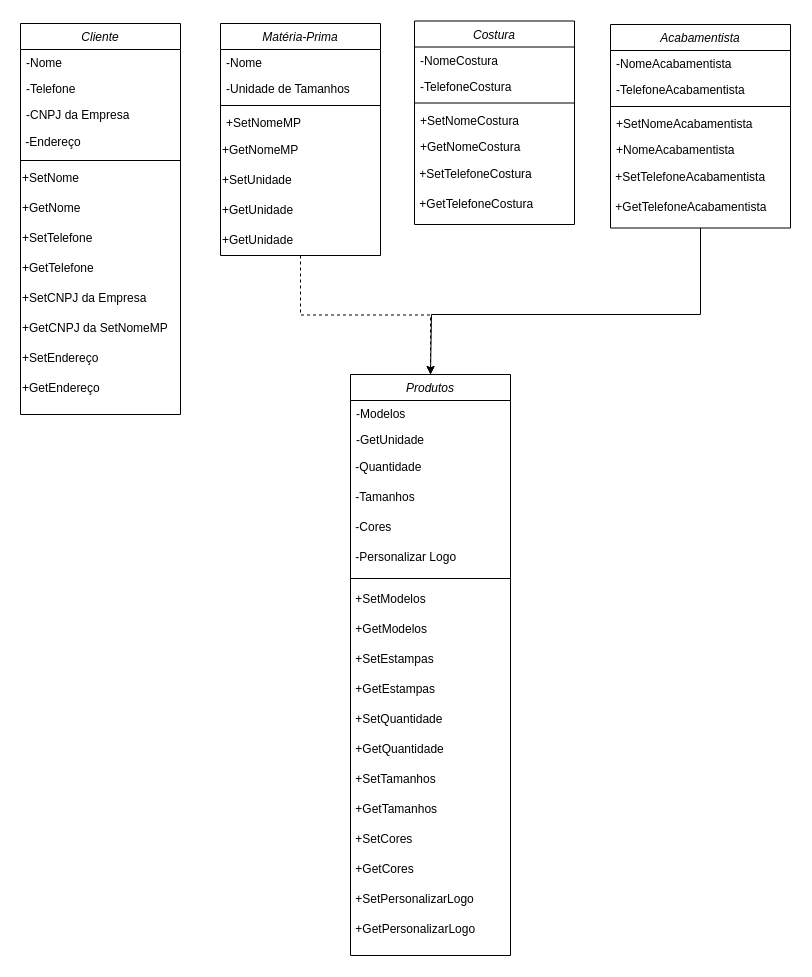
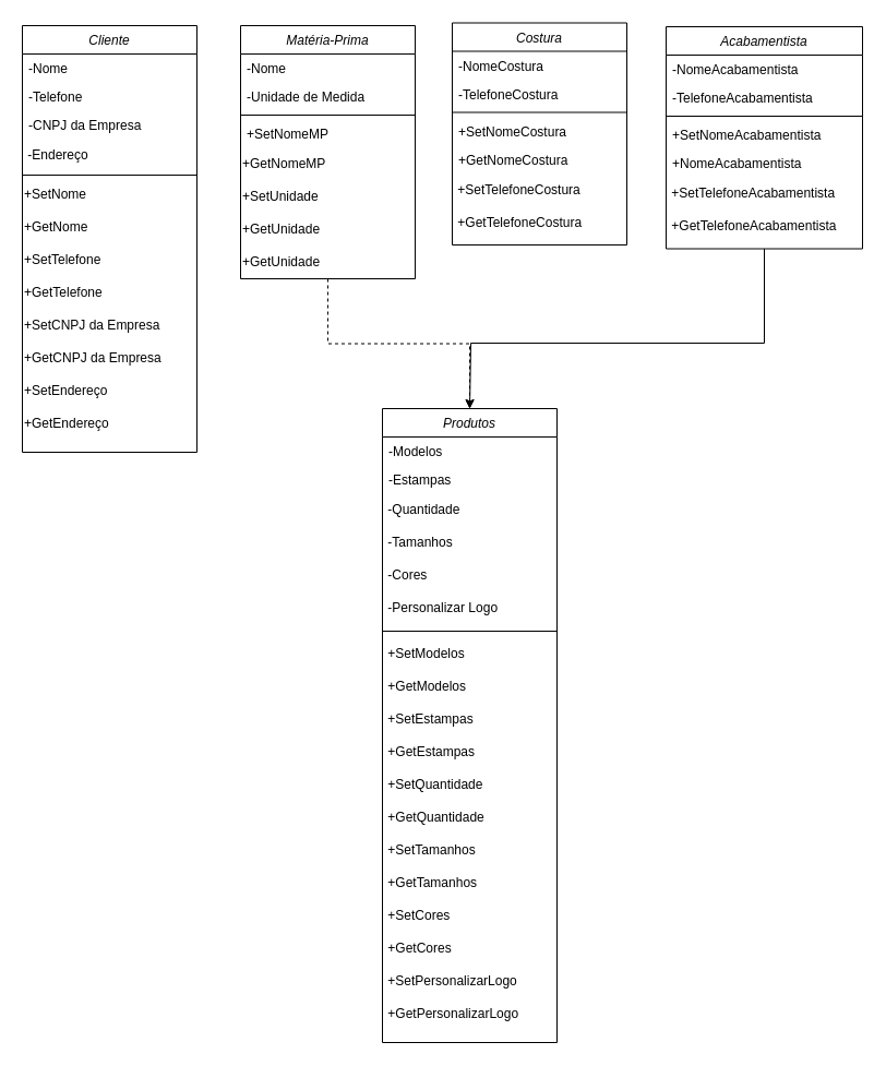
  <mxCell id="0" />
  <mxCell id="1" parent="0" />
  <mxCell id="2" value="Cliente" style="swimlane;fontStyle=2;align=center;verticalAlign=top;childLayout=stackLayout;horizontal=1;startSize=26;horizontalStack=0;resizeParent=1;resizeLast=0;collapsible=1;marginBottom=0;rounded=0;shadow=0;strokeWidth=1;" parent="1" vertex="1"><mxGeometry x="20" y="23" width="160" height="391" as="geometry"><mxRectangle x="230" y="140" width="160" height="26" as="alternateBounds" /></mxGeometry></mxCell>
  <mxCell id="3" value="-Nome" style="text;align=left;verticalAlign=top;spacingLeft=4;spacingRight=4;overflow=hidden;rotatable=0;points=[[0,0.5],[1,0.5]];portConstraint=eastwest;" parent="2" vertex="1"><mxGeometry y="26" width="160" height="26" as="geometry" /></mxCell>
  <mxCell id="4" value="-Telefone" style="text;align=left;verticalAlign=top;spacingLeft=4;spacingRight=4;overflow=hidden;rotatable=0;points=[[0,0.5],[1,0.5]];portConstraint=eastwest;rounded=0;shadow=0;html=0;" parent="2" vertex="1"><mxGeometry y="52" width="160" height="26" as="geometry" /></mxCell>
  <mxCell id="5" value="-CNPJ da Empresa" style="text;align=left;verticalAlign=top;spacingLeft=4;spacingRight=4;overflow=hidden;rotatable=0;points=[[0,0.5],[1,0.5]];portConstraint=eastwest;rounded=0;shadow=0;html=0;" parent="2" vertex="1"><mxGeometry y="78" width="160" height="26" as="geometry" /></mxCell>
  <mxCell id="6" value="&amp;nbsp;-Endereço" style="text;html=1;align=left;verticalAlign=middle;resizable=0;points=[];autosize=1;strokeColor=none;fillColor=none;" parent="2" vertex="1"><mxGeometry y="104" width="160" height="30" as="geometry" /></mxCell>
  <mxCell id="7" value="" style="line;html=1;strokeWidth=1;align=left;verticalAlign=middle;spacingTop=-1;spacingLeft=3;spacingRight=3;rotatable=0;labelPosition=right;points=[];portConstraint=eastwest;" parent="2" vertex="1"><mxGeometry y="134" width="160" height="6" as="geometry" /></mxCell>
  <mxCell id="8" value="+SetNome" style="text;html=1;align=left;verticalAlign=middle;resizable=0;points=[];autosize=1;strokeColor=none;fillColor=none;" parent="2" vertex="1"><mxGeometry y="140" width="160" height="30" as="geometry" /></mxCell>
  <mxCell id="9" value="+GetNome" style="text;html=1;align=left;verticalAlign=middle;resizable=0;points=[];autosize=1;strokeColor=none;fillColor=none;" parent="2" vertex="1"><mxGeometry y="170" width="160" height="30" as="geometry" /></mxCell>
  <mxCell id="10" value="+SetTelefone" style="text;html=1;align=left;verticalAlign=middle;resizable=0;points=[];autosize=1;strokeColor=none;fillColor=none;" parent="2" vertex="1"><mxGeometry y="200" width="160" height="30" as="geometry" /></mxCell>
  <mxCell id="11" value="+GetTelefone" style="text;html=1;align=left;verticalAlign=middle;resizable=0;points=[];autosize=1;strokeColor=none;fillColor=none;" parent="2" vertex="1"><mxGeometry y="230" width="160" height="30" as="geometry" /></mxCell>
  <mxCell id="12" value="+SetCNPJ da Empresa" style="text;html=1;align=left;verticalAlign=middle;resizable=0;points=[];autosize=1;strokeColor=none;fillColor=none;" parent="2" vertex="1"><mxGeometry y="260" width="160" height="30" as="geometry" /></mxCell>
- <mxCell id="13" value="+GetCNPJ da SetNomeMP" style="text;html=1;align=left;verticalAlign=middle;resizable=0;points=[];autosize=1;strokeColor=none;fillColor=none;" parent="2" vertex="1"><mxGeometry y="290" width="160" height="30" as="geometry" /></mxCell>
+ <mxCell id="13" value="+GetCNPJ da Empresa" style="text;html=1;align=left;verticalAlign=middle;resizable=0;points=[];autosize=1;strokeColor=none;fillColor=none;" parent="2" vertex="1"><mxGeometry y="290" width="160" height="30" as="geometry" /></mxCell>
  <mxCell id="14" value="+SetEndereço" style="text;html=1;align=left;verticalAlign=middle;resizable=0;points=[];autosize=1;strokeColor=none;fillColor=none;" parent="2" vertex="1"><mxGeometry y="320" width="160" height="30" as="geometry" /></mxCell>
  <mxCell id="15" value="+GetEndereço" style="text;html=1;align=left;verticalAlign=middle;resizable=0;points=[];autosize=1;strokeColor=none;fillColor=none;" parent="2" vertex="1"><mxGeometry y="350" width="160" height="30" as="geometry" /></mxCell>
  <mxCell id="16" style="edgeStyle=orthogonalEdgeStyle;rounded=0;orthogonalLoop=1;jettySize=auto;html=1;entryX=0.5;entryY=0;entryDx=0;entryDy=0;dashed=1;" edge="1" parent="1" source="17" target="43"><mxGeometry relative="1" as="geometry" /></mxCell>
  <mxCell id="17" value="Matéria-Prima" style="swimlane;fontStyle=2;align=center;verticalAlign=top;childLayout=stackLayout;horizontal=1;startSize=26;horizontalStack=0;resizeParent=1;resizeLast=0;collapsible=1;marginBottom=0;rounded=0;shadow=0;strokeWidth=1;" parent="1" vertex="1"><mxGeometry x="220" y="23" width="160" height="232" as="geometry"><mxRectangle x="130" y="380" width="160" height="26" as="alternateBounds" /></mxGeometry></mxCell>
  <mxCell id="18" value="-Nome" style="text;align=left;verticalAlign=top;spacingLeft=4;spacingRight=4;overflow=hidden;rotatable=0;points=[[0,0.5],[1,0.5]];portConstraint=eastwest;" parent="17" vertex="1"><mxGeometry y="26" width="160" height="26" as="geometry" /></mxCell>
- <mxCell id="19" value="-Unidade de Tamanhos" style="text;align=left;verticalAlign=top;spacingLeft=4;spacingRight=4;overflow=hidden;rotatable=0;points=[[0,0.5],[1,0.5]];portConstraint=eastwest;rounded=0;shadow=0;html=0;" parent="17" vertex="1"><mxGeometry y="52" width="160" height="26" as="geometry" /></mxCell>
+ <mxCell id="19" value="-Unidade de Medida" style="text;align=left;verticalAlign=top;spacingLeft=4;spacingRight=4;overflow=hidden;rotatable=0;points=[[0,0.5],[1,0.5]];portConstraint=eastwest;rounded=0;shadow=0;html=0;" parent="17" vertex="1"><mxGeometry y="52" width="160" height="26" as="geometry" /></mxCell>
  <mxCell id="20" value="" style="line;html=1;strokeWidth=1;align=left;verticalAlign=middle;spacingTop=-1;spacingLeft=3;spacingRight=3;rotatable=0;labelPosition=right;points=[];portConstraint=eastwest;" parent="17" vertex="1"><mxGeometry y="78" width="160" height="8" as="geometry" /></mxCell>
  <mxCell id="21" value="+SetNomeMP" style="text;align=left;verticalAlign=top;spacingLeft=4;spacingRight=4;overflow=hidden;rotatable=0;points=[[0,0.5],[1,0.5]];portConstraint=eastwest;fontStyle=0" parent="17" vertex="1"><mxGeometry y="86" width="160" height="26" as="geometry" /></mxCell>
  <mxCell id="22" value="+GetNomeMP" style="text;html=1;align=left;verticalAlign=middle;resizable=0;points=[];autosize=1;strokeColor=none;fillColor=none;" parent="17" vertex="1"><mxGeometry y="112" width="160" height="30" as="geometry" /></mxCell>
  <mxCell id="23" value="+SetUnidade" style="text;html=1;align=left;verticalAlign=middle;resizable=0;points=[];autosize=1;strokeColor=none;fillColor=none;" parent="17" vertex="1"><mxGeometry y="142" width="160" height="30" as="geometry" /></mxCell>
  <mxCell id="24" value="+GetUnidade" style="text;html=1;align=left;verticalAlign=middle;resizable=0;points=[];autosize=1;strokeColor=none;fillColor=none;" parent="17" vertex="1"><mxGeometry y="172" width="160" height="30" as="geometry" /></mxCell>
  <mxCell id="25" value="+GetUnidade" style="text;html=1;align=left;verticalAlign=middle;resizable=0;points=[];autosize=1;strokeColor=none;fillColor=none;" parent="17" vertex="1"><mxGeometry y="202" width="160" height="30" as="geometry" /></mxCell>
  <mxCell id="26" value="Costura" style="swimlane;fontStyle=2;align=center;verticalAlign=top;childLayout=stackLayout;horizontal=1;startSize=26;horizontalStack=0;resizeParent=1;resizeLast=0;collapsible=1;marginBottom=0;rounded=0;shadow=0;strokeWidth=1;" parent="1" vertex="1"><mxGeometry x="414" y="20.5" width="160" height="203.5" as="geometry"><mxRectangle x="550" y="140" width="160" height="26" as="alternateBounds" /></mxGeometry></mxCell>
  <mxCell id="27" value="-NomeCostura" style="text;align=left;verticalAlign=top;spacingLeft=4;spacingRight=4;overflow=hidden;rotatable=0;points=[[0,0.5],[1,0.5]];portConstraint=eastwest;" parent="26" vertex="1"><mxGeometry y="26" width="160" height="26" as="geometry" /></mxCell>
  <mxCell id="28" value="-TelefoneCostura" style="text;align=left;verticalAlign=top;spacingLeft=4;spacingRight=4;overflow=hidden;rotatable=0;points=[[0,0.5],[1,0.5]];portConstraint=eastwest;rounded=0;shadow=0;html=0;" parent="26" vertex="1"><mxGeometry y="52" width="160" height="26" as="geometry" /></mxCell>
  <mxCell id="29" value="" style="line;html=1;strokeWidth=1;align=left;verticalAlign=middle;spacingTop=-1;spacingLeft=3;spacingRight=3;rotatable=0;labelPosition=right;points=[];portConstraint=eastwest;" parent="26" vertex="1"><mxGeometry y="78" width="160" height="8" as="geometry" /></mxCell>
  <mxCell id="30" value="+SetNomeCostura" style="text;align=left;verticalAlign=top;spacingLeft=4;spacingRight=4;overflow=hidden;rotatable=0;points=[[0,0.5],[1,0.5]];portConstraint=eastwest;" parent="26" vertex="1"><mxGeometry y="86" width="160" height="26" as="geometry" /></mxCell>
  <mxCell id="31" value="+GetNomeCostura" style="text;align=left;verticalAlign=top;spacingLeft=4;spacingRight=4;overflow=hidden;rotatable=0;points=[[0,0.5],[1,0.5]];portConstraint=eastwest;" parent="26" vertex="1"><mxGeometry y="112" width="160" height="26" as="geometry" /></mxCell>
  <mxCell id="32" value="&amp;nbsp;+SetTelefoneCostura" style="text;html=1;align=left;verticalAlign=middle;resizable=0;points=[];autosize=1;strokeColor=none;fillColor=none;" parent="26" vertex="1"><mxGeometry y="138" width="160" height="30" as="geometry" /></mxCell>
  <mxCell id="33" value="&amp;nbsp;+GetTelefoneCostura" style="text;html=1;align=left;verticalAlign=middle;resizable=0;points=[];autosize=1;strokeColor=none;fillColor=none;" parent="26" vertex="1"><mxGeometry y="168" width="160" height="30" as="geometry" /></mxCell>
  <mxCell id="34" style="edgeStyle=orthogonalEdgeStyle;rounded=0;orthogonalLoop=1;jettySize=auto;html=1;" edge="1" parent="1" source="35"><mxGeometry relative="1" as="geometry"><mxPoint x="430" y="374" as="targetPoint" /><Array as="points"><mxPoint x="700" y="314" /><mxPoint x="431" y="314" /></Array></mxGeometry></mxCell>
  <mxCell id="35" value="Acabamentista" style="swimlane;fontStyle=2;align=center;verticalAlign=top;childLayout=stackLayout;horizontal=1;startSize=26;horizontalStack=0;resizeParent=1;resizeLast=0;collapsible=1;marginBottom=0;rounded=0;shadow=0;strokeWidth=1;" parent="1" vertex="1"><mxGeometry x="610" y="24" width="180" height="203.5" as="geometry"><mxRectangle x="550" y="140" width="160" height="26" as="alternateBounds" /></mxGeometry></mxCell>
  <mxCell id="36" value="-NomeAcabamentista" style="text;align=left;verticalAlign=top;spacingLeft=4;spacingRight=4;overflow=hidden;rotatable=0;points=[[0,0.5],[1,0.5]];portConstraint=eastwest;" parent="35" vertex="1"><mxGeometry y="26" width="180" height="26" as="geometry" /></mxCell>
  <mxCell id="37" value="-TelefoneAcabamentista" style="text;align=left;verticalAlign=top;spacingLeft=4;spacingRight=4;overflow=hidden;rotatable=0;points=[[0,0.5],[1,0.5]];portConstraint=eastwest;rounded=0;shadow=0;html=0;" parent="35" vertex="1"><mxGeometry y="52" width="180" height="26" as="geometry" /></mxCell>
  <mxCell id="38" value="" style="line;html=1;strokeWidth=1;align=left;verticalAlign=middle;spacingTop=-1;spacingLeft=3;spacingRight=3;rotatable=0;labelPosition=right;points=[];portConstraint=eastwest;" parent="35" vertex="1"><mxGeometry y="78" width="180" height="8" as="geometry" /></mxCell>
  <mxCell id="39" value="+SetNomeAcabamentista" style="text;align=left;verticalAlign=top;spacingLeft=4;spacingRight=4;overflow=hidden;rotatable=0;points=[[0,0.5],[1,0.5]];portConstraint=eastwest;" parent="35" vertex="1"><mxGeometry y="86" width="180" height="26" as="geometry" /></mxCell>
  <mxCell id="40" value="+NomeAcabamentista" style="text;align=left;verticalAlign=top;spacingLeft=4;spacingRight=4;overflow=hidden;rotatable=0;points=[[0,0.5],[1,0.5]];portConstraint=eastwest;" parent="35" vertex="1"><mxGeometry y="112" width="180" height="26" as="geometry" /></mxCell>
  <mxCell id="41" value="&amp;nbsp;+SetTelefoneAcabamentista" style="text;html=1;align=left;verticalAlign=middle;resizable=0;points=[];autosize=1;strokeColor=none;fillColor=none;" parent="35" vertex="1"><mxGeometry y="138" width="180" height="30" as="geometry" /></mxCell>
  <mxCell id="42" value="&amp;nbsp;+GetTelefoneAcabamentista" style="text;html=1;align=left;verticalAlign=middle;resizable=0;points=[];autosize=1;strokeColor=none;fillColor=none;" parent="35" vertex="1"><mxGeometry y="168" width="180" height="30" as="geometry" /></mxCell>
  <mxCell id="43" value="Produtos" style="swimlane;fontStyle=2;align=center;verticalAlign=top;childLayout=stackLayout;horizontal=1;startSize=26;horizontalStack=0;resizeParent=1;resizeLast=0;collapsible=1;marginBottom=0;rounded=0;shadow=0;strokeWidth=1;" parent="1" vertex="1"><mxGeometry x="350" y="374" width="160" height="581" as="geometry"><mxRectangle x="130" y="380" width="160" height="26" as="alternateBounds" /></mxGeometry></mxCell>
  <mxCell id="44" value="-Modelos" style="text;align=left;verticalAlign=top;spacingLeft=4;spacingRight=4;overflow=hidden;rotatable=0;points=[[0,0.5],[1,0.5]];portConstraint=eastwest;" parent="43" vertex="1"><mxGeometry y="26" width="160" height="26" as="geometry" /></mxCell>
- <mxCell id="45" value="-GetUnidade" style="text;align=left;verticalAlign=top;spacingLeft=4;spacingRight=4;overflow=hidden;rotatable=0;points=[[0,0.5],[1,0.5]];portConstraint=eastwest;rounded=0;shadow=0;html=0;" parent="43" vertex="1"><mxGeometry y="52" width="160" height="26" as="geometry" /></mxCell>
+ <mxCell id="45" value="-Estampas" style="text;align=left;verticalAlign=top;spacingLeft=4;spacingRight=4;overflow=hidden;rotatable=0;points=[[0,0.5],[1,0.5]];portConstraint=eastwest;rounded=0;shadow=0;html=0;" parent="43" vertex="1"><mxGeometry y="52" width="160" height="26" as="geometry" /></mxCell>
  <mxCell id="46" value="&amp;nbsp;-Quantidade" style="text;html=1;align=left;verticalAlign=middle;resizable=0;points=[];autosize=1;strokeColor=none;fillColor=none;" parent="43" vertex="1"><mxGeometry y="78" width="160" height="30" as="geometry" /></mxCell>
  <mxCell id="47" value="&amp;nbsp;-Tamanhos" style="text;html=1;align=left;verticalAlign=middle;resizable=0;points=[];autosize=1;strokeColor=none;fillColor=none;" parent="43" vertex="1"><mxGeometry y="108" width="160" height="30" as="geometry" /></mxCell>
  <mxCell id="48" value="&amp;nbsp;-Cores" style="text;html=1;align=left;verticalAlign=middle;resizable=0;points=[];autosize=1;strokeColor=none;fillColor=none;" parent="43" vertex="1"><mxGeometry y="138" width="160" height="30" as="geometry" /></mxCell>
  <mxCell id="49" value="&amp;nbsp;-Personalizar Logo" style="text;html=1;align=left;verticalAlign=middle;resizable=0;points=[];autosize=1;strokeColor=none;fillColor=none;" parent="43" vertex="1"><mxGeometry y="168" width="160" height="30" as="geometry" /></mxCell>
  <mxCell id="50" value="" style="line;html=1;strokeWidth=1;align=left;verticalAlign=middle;spacingTop=-1;spacingLeft=3;spacingRight=3;rotatable=0;labelPosition=right;points=[];portConstraint=eastwest;" parent="43" vertex="1"><mxGeometry y="198" width="160" height="12" as="geometry" /></mxCell>
  <mxCell id="51" value="&amp;nbsp;+SetModelos" style="text;html=1;align=left;verticalAlign=middle;resizable=0;points=[];autosize=1;strokeColor=none;fillColor=none;" parent="43" vertex="1"><mxGeometry y="210" width="160" height="30" as="geometry" /></mxCell>
  <mxCell id="52" value="&amp;nbsp;+GetModelos" style="text;html=1;align=left;verticalAlign=middle;resizable=0;points=[];autosize=1;strokeColor=none;fillColor=none;" parent="43" vertex="1"><mxGeometry y="240" width="160" height="30" as="geometry" /></mxCell>
  <mxCell id="53" value="&amp;nbsp;+SetEstampas" style="text;html=1;align=left;verticalAlign=middle;resizable=0;points=[];autosize=1;strokeColor=none;fillColor=none;" parent="43" vertex="1"><mxGeometry y="270" width="160" height="30" as="geometry" /></mxCell>
  <mxCell id="54" value="&amp;nbsp;+GetEstampas" style="text;html=1;align=left;verticalAlign=middle;resizable=0;points=[];autosize=1;strokeColor=none;fillColor=none;" parent="43" vertex="1"><mxGeometry y="300" width="160" height="30" as="geometry" /></mxCell>
  <mxCell id="55" value="&amp;nbsp;+SetQuantidade" style="text;html=1;align=left;verticalAlign=middle;resizable=0;points=[];autosize=1;strokeColor=none;fillColor=none;" parent="43" vertex="1"><mxGeometry y="330" width="160" height="30" as="geometry" /></mxCell>
  <mxCell id="56" value="&amp;nbsp;+GetQuantidade" style="text;html=1;align=left;verticalAlign=middle;resizable=0;points=[];autosize=1;strokeColor=none;fillColor=none;" parent="43" vertex="1"><mxGeometry y="360" width="160" height="30" as="geometry" /></mxCell>
  <mxCell id="57" value="&amp;nbsp;+SetTamanhos" style="text;html=1;align=left;verticalAlign=middle;resizable=0;points=[];autosize=1;strokeColor=none;fillColor=none;" parent="43" vertex="1"><mxGeometry y="390" width="160" height="30" as="geometry" /></mxCell>
  <mxCell id="58" value="&amp;nbsp;+GetTamanhos" style="text;html=1;align=left;verticalAlign=middle;resizable=0;points=[];autosize=1;strokeColor=none;fillColor=none;" parent="43" vertex="1"><mxGeometry y="420" width="160" height="30" as="geometry" /></mxCell>
  <mxCell id="59" value="&amp;nbsp;+SetCores" style="text;html=1;align=left;verticalAlign=middle;resizable=0;points=[];autosize=1;strokeColor=none;fillColor=none;" vertex="1" parent="43"><mxGeometry y="450" width="160" height="30" as="geometry" /></mxCell>
  <mxCell id="60" value="&amp;nbsp;+GetCores" style="text;html=1;align=left;verticalAlign=middle;resizable=0;points=[];autosize=1;strokeColor=none;fillColor=none;" vertex="1" parent="43"><mxGeometry y="480" width="160" height="30" as="geometry" /></mxCell>
  <mxCell id="61" value="&amp;nbsp;+SetPersonalizarLogo" style="text;html=1;align=left;verticalAlign=middle;resizable=0;points=[];autosize=1;strokeColor=none;fillColor=none;" vertex="1" parent="43"><mxGeometry y="510" width="160" height="30" as="geometry" /></mxCell>
  <mxCell id="62" value="&amp;nbsp;+GetPersonalizarLogo" style="text;html=1;align=left;verticalAlign=middle;resizable=0;points=[];autosize=1;strokeColor=none;fillColor=none;" vertex="1" parent="43"><mxGeometry y="540" width="160" height="30" as="geometry" /></mxCell>
